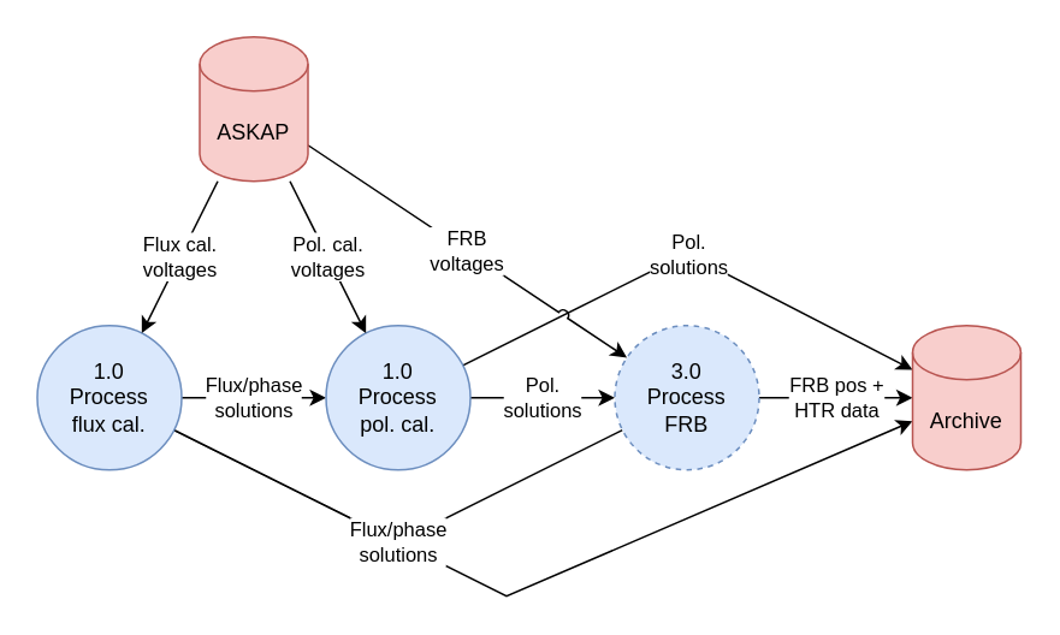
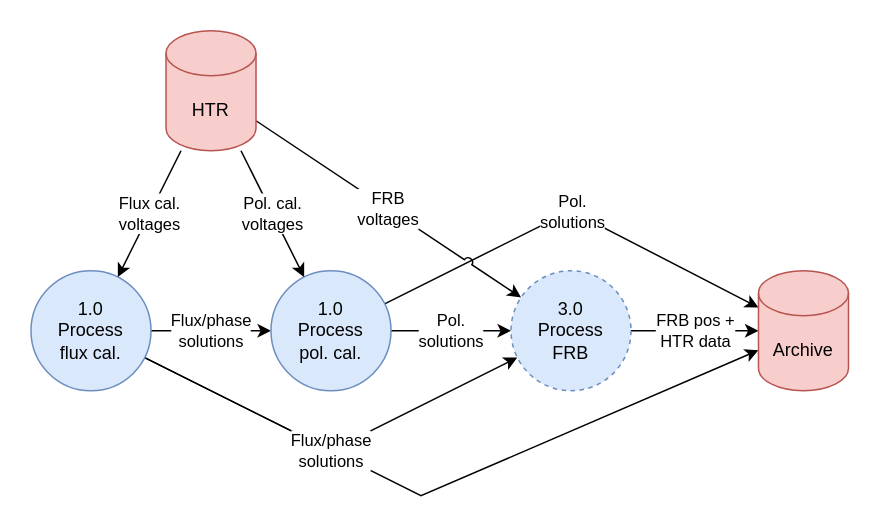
  <mxCell id="0" />
  <mxCell id="1" parent="0" />
  <mxCell id="2" style="edgeStyle=none;rounded=0;orthogonalLoop=1;jettySize=auto;html=1;elbow=vertical;" edge="1" parent="1" source="5" target="15"><mxGeometry relative="1" as="geometry"><Array as="points"><mxPoint x="280" y="330" /></Array></mxGeometry></mxCell>
  <mxCell id="3" value="Flux/phase&lt;br&gt;solutions" style="edgeStyle=orthogonalEdgeStyle;rounded=0;orthogonalLoop=1;jettySize=auto;html=1;" edge="1" parent="1" source="5" target="8"><mxGeometry relative="1" as="geometry" /></mxCell>
- <mxCell id="4" value="Flux/phase&lt;br&gt;solutions" style="edgeStyle=none;rounded=0;orthogonalLoop=1;jettySize=auto;html=1;elbow=vertical;endArrow=none;" edge="1" parent="1" source="5" target="10"><mxGeometry relative="1" as="geometry"><Array as="points"><mxPoint x="220" y="300" /></Array></mxGeometry></mxCell>
+ <mxCell id="4" value="Flux/phase&lt;br&gt;solutions" style="edgeStyle=none;rounded=0;orthogonalLoop=1;jettySize=auto;html=1;elbow=vertical;" edge="1" parent="1" source="5" target="10"><mxGeometry relative="1" as="geometry"><Array as="points"><mxPoint x="220" y="300" /></Array></mxGeometry></mxCell>
  <mxCell id="5" value="1.0&lt;br&gt;Process&lt;br&gt;flux cal." style="ellipse;whiteSpace=wrap;html=1;aspect=fixed;fillColor=#dae8fc;strokeColor=#6c8ebf;" vertex="1" parent="1"><mxGeometry x="20" y="180" width="80" height="80" as="geometry" /></mxCell>
  <mxCell id="6" value="Pol.&lt;br&gt;solutions" style="edgeStyle=orthogonalEdgeStyle;rounded=0;orthogonalLoop=1;jettySize=auto;html=1;" edge="1" parent="1" source="8" target="10"><mxGeometry relative="1" as="geometry" /></mxCell>
  <mxCell id="7" value="Pol.&lt;br&gt;solutions" style="edgeStyle=none;rounded=0;orthogonalLoop=1;jettySize=auto;html=1;elbow=vertical;jumpStyle=arc;" edge="1" parent="1" source="8" target="15"><mxGeometry relative="1" as="geometry"><Array as="points"><mxPoint x="380" y="140" /></Array></mxGeometry></mxCell>
  <mxCell id="8" value="1.0&lt;br&gt;Process&lt;br&gt;pol. cal." style="ellipse;whiteSpace=wrap;html=1;aspect=fixed;fillColor=#dae8fc;strokeColor=#6c8ebf;" vertex="1" parent="1"><mxGeometry x="180" y="180" width="80" height="80" as="geometry" /></mxCell>
  <mxCell id="9" value="FRB pos +&lt;br&gt;HTR data" style="edgeStyle=none;rounded=0;orthogonalLoop=1;jettySize=auto;html=1;elbow=vertical;" edge="1" parent="1" source="10" target="15"><mxGeometry relative="1" as="geometry" /></mxCell>
  <mxCell id="10" value="3.0&lt;br&gt;Process&lt;br&gt;FRB" style="ellipse;whiteSpace=wrap;html=1;aspect=fixed;fillColor=#dae8fc;strokeColor=#6c8ebf;dashed=1;" vertex="1" parent="1"><mxGeometry x="340" y="180" width="80" height="80" as="geometry" /></mxCell>
  <mxCell id="11" value="Flux cal.&lt;br&gt;voltages" style="rounded=0;orthogonalLoop=1;jettySize=auto;html=1;elbow=vertical;" edge="1" parent="1" source="14" target="5"><mxGeometry relative="1" as="geometry" /></mxCell>
  <mxCell id="12" value="Pol. cal.&lt;br&gt;voltages" style="rounded=0;orthogonalLoop=1;jettySize=auto;html=1;elbow=vertical;" edge="1" parent="1" source="14" target="8"><mxGeometry relative="1" as="geometry" /></mxCell>
  <mxCell id="13" value="FRB&lt;br&gt;voltages" style="rounded=0;orthogonalLoop=1;jettySize=auto;html=1;elbow=vertical;jumpStyle=arc;" edge="1" parent="1" source="14" target="10"><mxGeometry relative="1" as="geometry" /></mxCell>
- <mxCell id="14" value="ASKAP" style="shape=cylinder3;whiteSpace=wrap;html=1;boundedLbl=1;backgroundOutline=1;size=15;fillColor=#f8cecc;strokeColor=#b85450;" vertex="1" parent="1"><mxGeometry x="110" y="20" width="60" height="80" as="geometry" /></mxCell>
+ <mxCell id="14" value="HTR" style="shape=cylinder3;whiteSpace=wrap;html=1;boundedLbl=1;backgroundOutline=1;size=15;fillColor=#f8cecc;strokeColor=#b85450;" vertex="1" parent="1"><mxGeometry x="110" y="20" width="60" height="80" as="geometry" /></mxCell>
  <mxCell id="15" value="Archive" style="shape=cylinder3;whiteSpace=wrap;html=1;boundedLbl=1;backgroundOutline=1;size=15;fillColor=#f8cecc;strokeColor=#b85450;" vertex="1" parent="1"><mxGeometry x="505" y="180" width="60" height="80" as="geometry" /></mxCell>
